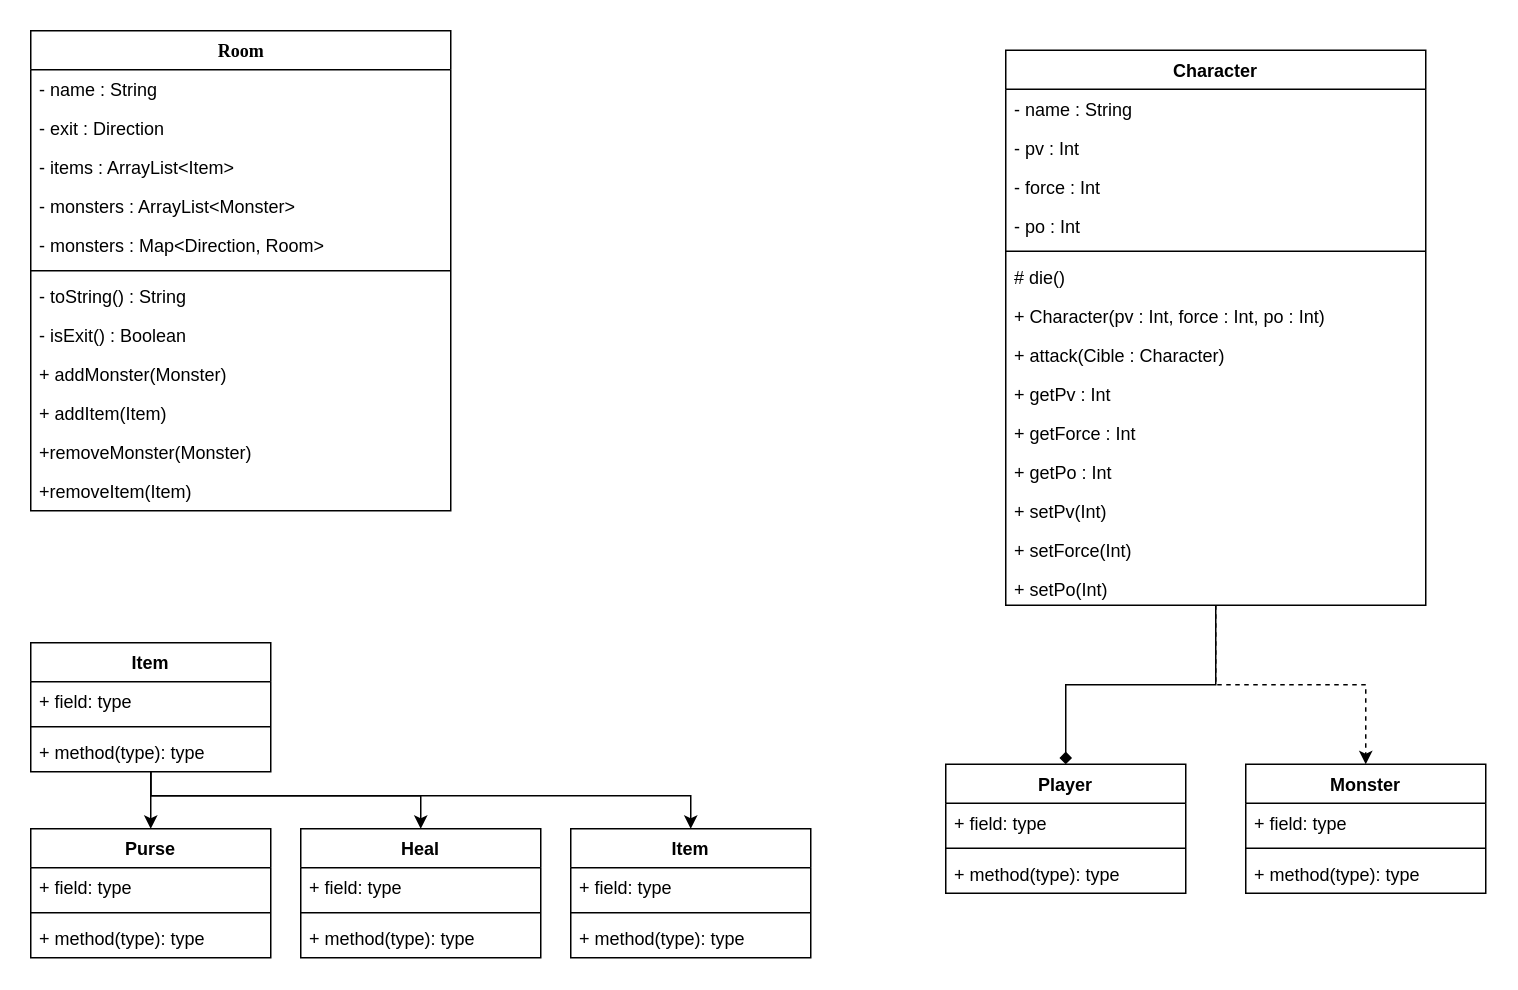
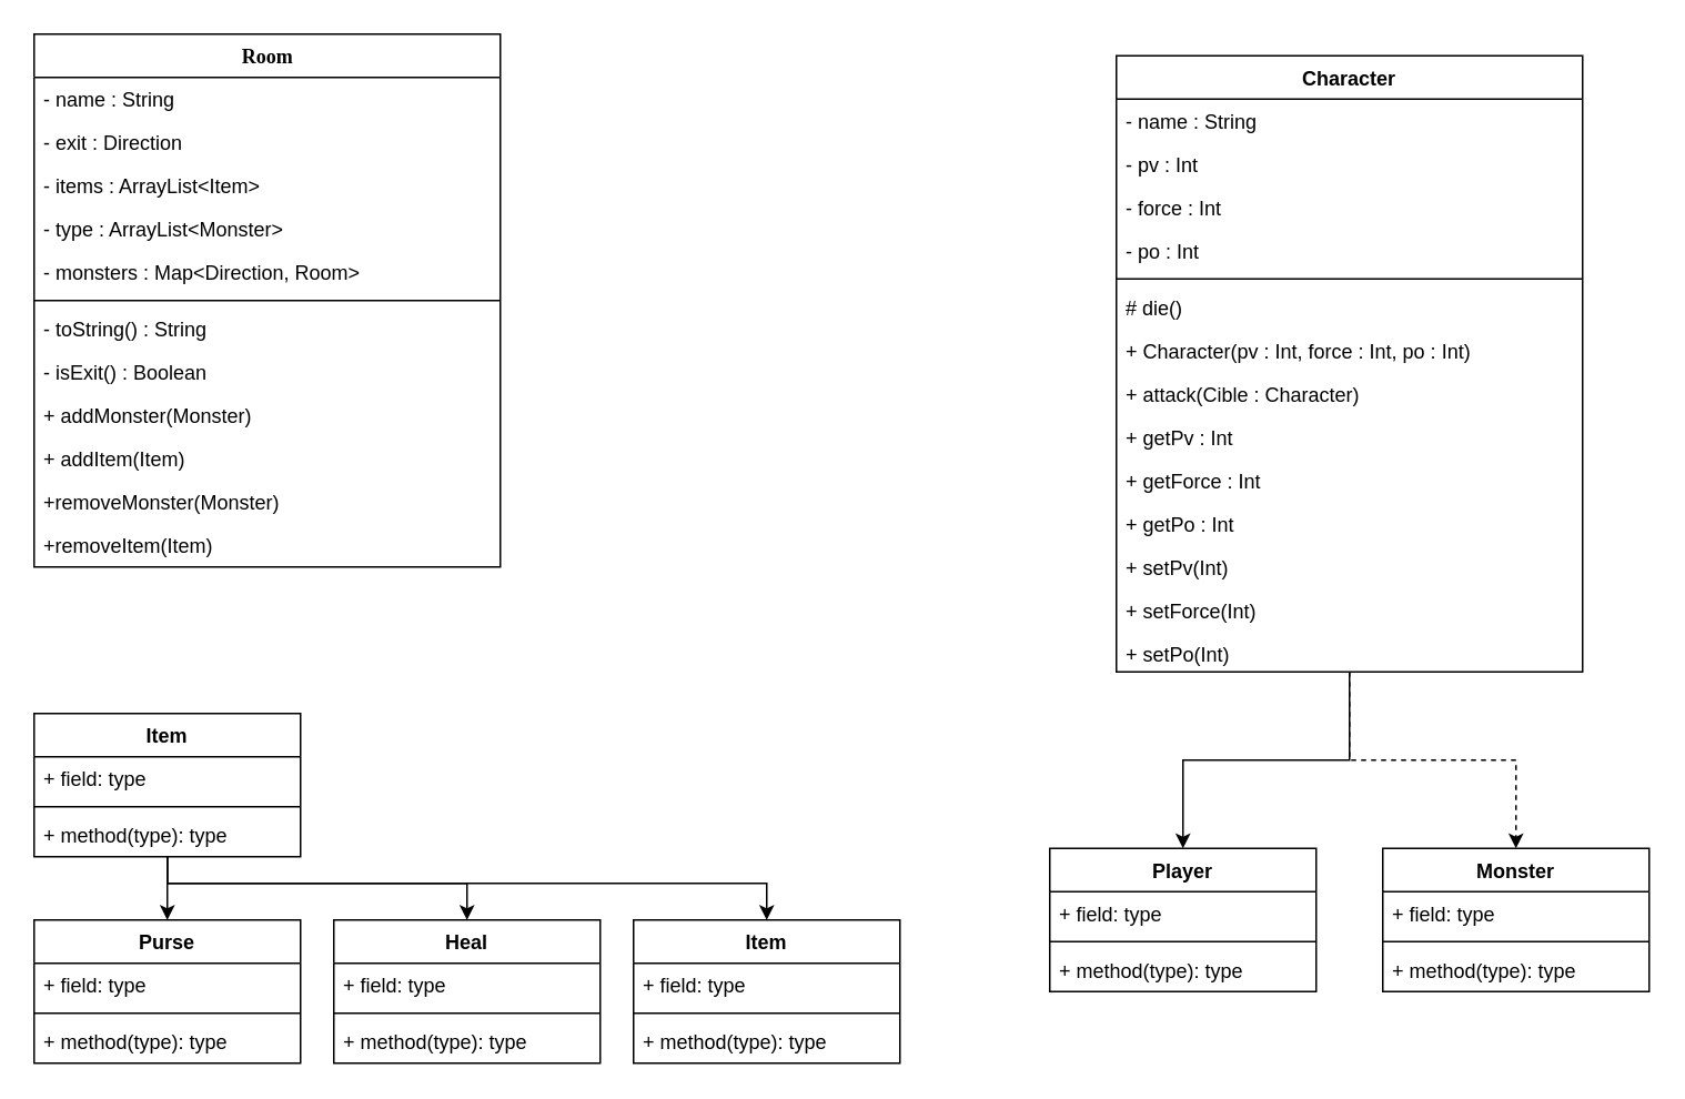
  <mxCell id="0" />
  <mxCell id="1" parent="0" />
  <mxCell id="2" value="Room" style="swimlane;html=1;fontStyle=1;align=center;verticalAlign=top;childLayout=stackLayout;horizontal=1;startSize=26;horizontalStack=0;resizeParent=1;resizeLast=0;collapsible=1;marginBottom=0;swimlaneFillColor=#ffffff;rounded=0;shadow=0;comic=0;labelBackgroundColor=none;strokeColor=#000000;strokeWidth=1;fillColor=none;fontFamily=Verdana;fontSize=12;fontColor=#000000;" parent="1" vertex="1"><mxGeometry x="20" y="20" width="280" height="320" as="geometry" /></mxCell>
  <mxCell id="3" value="- name : String" style="text;html=1;strokeColor=none;fillColor=none;align=left;verticalAlign=top;spacingLeft=4;spacingRight=4;whiteSpace=wrap;overflow=hidden;rotatable=0;points=[[0,0.5],[1,0.5]];portConstraint=eastwest;" parent="2" vertex="1"><mxGeometry y="26" width="280" height="26" as="geometry" /></mxCell>
  <mxCell id="4" value="- exit : Direction" style="text;html=1;strokeColor=none;fillColor=none;align=left;verticalAlign=top;spacingLeft=4;spacingRight=4;whiteSpace=wrap;overflow=hidden;rotatable=0;points=[[0,0.5],[1,0.5]];portConstraint=eastwest;" parent="2" vertex="1"><mxGeometry y="52" width="280" height="26" as="geometry" /></mxCell>
  <mxCell id="5" value="- items : ArrayList&amp;lt;Item&amp;gt;" style="text;html=1;strokeColor=none;fillColor=none;align=left;verticalAlign=top;spacingLeft=4;spacingRight=4;whiteSpace=wrap;overflow=hidden;rotatable=0;points=[[0,0.5],[1,0.5]];portConstraint=eastwest;" parent="2" vertex="1"><mxGeometry y="78" width="280" height="26" as="geometry" /></mxCell>
- <mxCell id="6" value="- monsters : ArrayList&amp;lt;Monster&amp;gt;" style="text;html=1;strokeColor=none;fillColor=none;align=left;verticalAlign=top;spacingLeft=4;spacingRight=4;whiteSpace=wrap;overflow=hidden;rotatable=0;points=[[0,0.5],[1,0.5]];portConstraint=eastwest;" parent="2" vertex="1"><mxGeometry y="104" width="280" height="26" as="geometry" /></mxCell>
+ <mxCell id="6" value="- type : ArrayList&amp;lt;Monster&amp;gt;" style="text;html=1;strokeColor=none;fillColor=none;align=left;verticalAlign=top;spacingLeft=4;spacingRight=4;whiteSpace=wrap;overflow=hidden;rotatable=0;points=[[0,0.5],[1,0.5]];portConstraint=eastwest;" parent="2" vertex="1"><mxGeometry y="104" width="280" height="26" as="geometry" /></mxCell>
  <mxCell id="7" value="- monsters : Map&amp;lt;Direction, Room&amp;gt;" style="text;html=1;strokeColor=none;fillColor=none;align=left;verticalAlign=top;spacingLeft=4;spacingRight=4;whiteSpace=wrap;overflow=hidden;rotatable=0;points=[[0,0.5],[1,0.5]];portConstraint=eastwest;" parent="2" vertex="1"><mxGeometry y="130" width="280" height="26" as="geometry" /></mxCell>
  <mxCell id="8" value="" style="line;html=1;strokeWidth=1;fillColor=none;align=left;verticalAlign=middle;spacingTop=-1;spacingLeft=3;spacingRight=3;rotatable=0;labelPosition=right;points=[];portConstraint=eastwest;" parent="2" vertex="1"><mxGeometry y="156" width="280" height="8" as="geometry" /></mxCell>
  <mxCell id="9" value="- toString() : String" style="text;html=1;strokeColor=none;fillColor=none;align=left;verticalAlign=top;spacingLeft=4;spacingRight=4;whiteSpace=wrap;overflow=hidden;rotatable=0;points=[[0,0.5],[1,0.5]];portConstraint=eastwest;" parent="2" vertex="1"><mxGeometry y="164" width="280" height="26" as="geometry" /></mxCell>
  <mxCell id="10" value="- isExit() : Boolean" style="text;html=1;strokeColor=none;fillColor=none;align=left;verticalAlign=top;spacingLeft=4;spacingRight=4;whiteSpace=wrap;overflow=hidden;rotatable=0;points=[[0,0.5],[1,0.5]];portConstraint=eastwest;" parent="2" vertex="1"><mxGeometry y="190" width="280" height="26" as="geometry" /></mxCell>
  <mxCell id="11" value="+ addMonster(Monster)" style="text;html=1;strokeColor=none;fillColor=none;align=left;verticalAlign=top;spacingLeft=4;spacingRight=4;whiteSpace=wrap;overflow=hidden;rotatable=0;points=[[0,0.5],[1,0.5]];portConstraint=eastwest;" parent="2" vertex="1"><mxGeometry y="216" width="280" height="26" as="geometry" /></mxCell>
  <mxCell id="12" value="&lt;div&gt;+ addItem(Item)&lt;/div&gt;" style="text;html=1;strokeColor=none;fillColor=none;align=left;verticalAlign=top;spacingLeft=4;spacingRight=4;whiteSpace=wrap;overflow=hidden;rotatable=0;points=[[0,0.5],[1,0.5]];portConstraint=eastwest;" vertex="1" parent="2"><mxGeometry y="242" width="280" height="26" as="geometry" /></mxCell>
  <mxCell id="13" value="+removeMonster(Monster)" style="text;html=1;strokeColor=none;fillColor=none;align=left;verticalAlign=top;spacingLeft=4;spacingRight=4;whiteSpace=wrap;overflow=hidden;rotatable=0;points=[[0,0.5],[1,0.5]];portConstraint=eastwest;" vertex="1" parent="2"><mxGeometry y="268" width="280" height="26" as="geometry" /></mxCell>
  <mxCell id="14" value="+removeItem(Item)" style="text;html=1;strokeColor=none;fillColor=none;align=left;verticalAlign=top;spacingLeft=4;spacingRight=4;whiteSpace=wrap;overflow=hidden;rotatable=0;points=[[0,0.5],[1,0.5]];portConstraint=eastwest;" vertex="1" parent="2"><mxGeometry y="294" width="280" height="26" as="geometry" /></mxCell>
- <mxCell id="15" style="edgeStyle=orthogonalEdgeStyle;rounded=0;orthogonalLoop=1;jettySize=auto;html=1;entryX=0.5;entryY=0;entryDx=0;entryDy=0;endArrow=diamond;" edge="1" parent="1" source="17" target="32"><mxGeometry relative="1" as="geometry" /></mxCell>
+ <mxCell id="15" style="edgeStyle=orthogonalEdgeStyle;rounded=0;orthogonalLoop=1;jettySize=auto;html=1;entryX=0.5;entryY=0;entryDx=0;entryDy=0;" edge="1" parent="1" source="17" target="32"><mxGeometry relative="1" as="geometry" /></mxCell>
  <mxCell id="16" style="edgeStyle=orthogonalEdgeStyle;rounded=0;orthogonalLoop=1;jettySize=auto;html=1;entryX=0.5;entryY=0;entryDx=0;entryDy=0;dashed=1;" edge="1" parent="1" source="17" target="36"><mxGeometry relative="1" as="geometry" /></mxCell>
  <mxCell id="17" value="Character" style="swimlane;fontStyle=1;align=center;verticalAlign=top;childLayout=stackLayout;horizontal=1;startSize=26;horizontalStack=0;resizeParent=1;resizeParentMax=0;resizeLast=0;collapsible=1;marginBottom=0;" vertex="1" parent="1"><mxGeometry x="670" y="33" width="280" height="370" as="geometry" /></mxCell>
  <mxCell id="18" value="- name : String" style="text;html=1;strokeColor=none;fillColor=none;align=left;verticalAlign=top;spacingLeft=4;spacingRight=4;whiteSpace=wrap;overflow=hidden;rotatable=0;points=[[0,0.5],[1,0.5]];portConstraint=eastwest;" vertex="1" parent="17"><mxGeometry y="26" width="280" height="26" as="geometry" /></mxCell>
  <mxCell id="19" value="- pv : Int" style="text;strokeColor=none;fillColor=none;align=left;verticalAlign=top;spacingLeft=4;spacingRight=4;overflow=hidden;rotatable=0;points=[[0,0.5],[1,0.5]];portConstraint=eastwest;" vertex="1" parent="17"><mxGeometry y="52" width="280" height="26" as="geometry" /></mxCell>
  <mxCell id="20" value="- force : Int" style="text;strokeColor=none;fillColor=none;align=left;verticalAlign=top;spacingLeft=4;spacingRight=4;overflow=hidden;rotatable=0;points=[[0,0.5],[1,0.5]];portConstraint=eastwest;" vertex="1" parent="17"><mxGeometry y="78" width="280" height="26" as="geometry" /></mxCell>
  <mxCell id="21" value="- po : Int" style="text;strokeColor=none;fillColor=none;align=left;verticalAlign=top;spacingLeft=4;spacingRight=4;overflow=hidden;rotatable=0;points=[[0,0.5],[1,0.5]];portConstraint=eastwest;" vertex="1" parent="17"><mxGeometry y="104" width="280" height="26" as="geometry" /></mxCell>
  <mxCell id="22" value="" style="line;strokeWidth=1;fillColor=none;align=left;verticalAlign=middle;spacingTop=-1;spacingLeft=3;spacingRight=3;rotatable=0;labelPosition=right;points=[];portConstraint=eastwest;" vertex="1" parent="17"><mxGeometry y="130" width="280" height="8" as="geometry" /></mxCell>
  <mxCell id="23" value="# die()" style="text;strokeColor=none;fillColor=none;align=left;verticalAlign=top;spacingLeft=4;spacingRight=4;overflow=hidden;rotatable=0;points=[[0,0.5],[1,0.5]];portConstraint=eastwest;" vertex="1" parent="17"><mxGeometry y="138" width="280" height="26" as="geometry" /></mxCell>
  <mxCell id="24" value="+ Character(pv : Int, force : Int, po : Int)" style="text;strokeColor=none;fillColor=none;align=left;verticalAlign=top;spacingLeft=4;spacingRight=4;overflow=hidden;rotatable=0;points=[[0,0.5],[1,0.5]];portConstraint=eastwest;" vertex="1" parent="17"><mxGeometry y="164" width="280" height="26" as="geometry" /></mxCell>
  <mxCell id="25" value="+ attack(Cible : Character)" style="text;strokeColor=none;fillColor=none;align=left;verticalAlign=top;spacingLeft=4;spacingRight=4;overflow=hidden;rotatable=0;points=[[0,0.5],[1,0.5]];portConstraint=eastwest;" vertex="1" parent="17"><mxGeometry y="190" width="280" height="26" as="geometry" /></mxCell>
  <mxCell id="26" value="+ getPv : Int" style="text;strokeColor=none;fillColor=none;align=left;verticalAlign=top;spacingLeft=4;spacingRight=4;overflow=hidden;rotatable=0;points=[[0,0.5],[1,0.5]];portConstraint=eastwest;" vertex="1" parent="17"><mxGeometry y="216" width="280" height="26" as="geometry" /></mxCell>
  <mxCell id="27" value="+ getForce : Int" style="text;strokeColor=none;fillColor=none;align=left;verticalAlign=top;spacingLeft=4;spacingRight=4;overflow=hidden;rotatable=0;points=[[0,0.5],[1,0.5]];portConstraint=eastwest;" vertex="1" parent="17"><mxGeometry y="242" width="280" height="26" as="geometry" /></mxCell>
  <mxCell id="28" value="+ getPo : Int" style="text;strokeColor=none;fillColor=none;align=left;verticalAlign=top;spacingLeft=4;spacingRight=4;overflow=hidden;rotatable=0;points=[[0,0.5],[1,0.5]];portConstraint=eastwest;" vertex="1" parent="17"><mxGeometry y="268" width="280" height="26" as="geometry" /></mxCell>
  <mxCell id="29" value="+ setPv(Int)" style="text;strokeColor=none;fillColor=none;align=left;verticalAlign=top;spacingLeft=4;spacingRight=4;overflow=hidden;rotatable=0;points=[[0,0.5],[1,0.5]];portConstraint=eastwest;" vertex="1" parent="17"><mxGeometry y="294" width="280" height="26" as="geometry" /></mxCell>
  <mxCell id="30" value="+ setForce(Int)" style="text;strokeColor=none;fillColor=none;align=left;verticalAlign=top;spacingLeft=4;spacingRight=4;overflow=hidden;rotatable=0;points=[[0,0.5],[1,0.5]];portConstraint=eastwest;" vertex="1" parent="17"><mxGeometry y="320" width="280" height="26" as="geometry" /></mxCell>
  <mxCell id="31" value="+ setPo(Int)" style="text;strokeColor=none;fillColor=none;align=left;verticalAlign=top;spacingLeft=4;spacingRight=4;overflow=hidden;rotatable=0;points=[[0,0.5],[1,0.5]];portConstraint=eastwest;" vertex="1" parent="17"><mxGeometry y="346" width="280" height="24" as="geometry" /></mxCell>
  <mxCell id="32" value="Player" style="swimlane;fontStyle=1;align=center;verticalAlign=top;childLayout=stackLayout;horizontal=1;startSize=26;horizontalStack=0;resizeParent=1;resizeParentMax=0;resizeLast=0;collapsible=1;marginBottom=0;" vertex="1" parent="1"><mxGeometry x="630" y="509" width="160" height="86" as="geometry" /></mxCell>
  <mxCell id="33" value="+ field: type" style="text;strokeColor=none;fillColor=none;align=left;verticalAlign=top;spacingLeft=4;spacingRight=4;overflow=hidden;rotatable=0;points=[[0,0.5],[1,0.5]];portConstraint=eastwest;" vertex="1" parent="32"><mxGeometry y="26" width="160" height="26" as="geometry" /></mxCell>
  <mxCell id="34" value="" style="line;strokeWidth=1;fillColor=none;align=left;verticalAlign=middle;spacingTop=-1;spacingLeft=3;spacingRight=3;rotatable=0;labelPosition=right;points=[];portConstraint=eastwest;" vertex="1" parent="32"><mxGeometry y="52" width="160" height="8" as="geometry" /></mxCell>
  <mxCell id="35" value="+ method(type): type" style="text;strokeColor=none;fillColor=none;align=left;verticalAlign=top;spacingLeft=4;spacingRight=4;overflow=hidden;rotatable=0;points=[[0,0.5],[1,0.5]];portConstraint=eastwest;" vertex="1" parent="32"><mxGeometry y="60" width="160" height="26" as="geometry" /></mxCell>
  <mxCell id="36" value="Monster" style="swimlane;fontStyle=1;align=center;verticalAlign=top;childLayout=stackLayout;horizontal=1;startSize=26;horizontalStack=0;resizeParent=1;resizeParentMax=0;resizeLast=0;collapsible=1;marginBottom=0;" vertex="1" parent="1"><mxGeometry x="830" y="509" width="160" height="86" as="geometry" /></mxCell>
  <mxCell id="37" value="+ field: type" style="text;strokeColor=none;fillColor=none;align=left;verticalAlign=top;spacingLeft=4;spacingRight=4;overflow=hidden;rotatable=0;points=[[0,0.5],[1,0.5]];portConstraint=eastwest;" vertex="1" parent="36"><mxGeometry y="26" width="160" height="26" as="geometry" /></mxCell>
  <mxCell id="38" value="" style="line;strokeWidth=1;fillColor=none;align=left;verticalAlign=middle;spacingTop=-1;spacingLeft=3;spacingRight=3;rotatable=0;labelPosition=right;points=[];portConstraint=eastwest;" vertex="1" parent="36"><mxGeometry y="52" width="160" height="8" as="geometry" /></mxCell>
  <mxCell id="39" value="+ method(type): type" style="text;strokeColor=none;fillColor=none;align=left;verticalAlign=top;spacingLeft=4;spacingRight=4;overflow=hidden;rotatable=0;points=[[0,0.5],[1,0.5]];portConstraint=eastwest;" vertex="1" parent="36"><mxGeometry y="60" width="160" height="26" as="geometry" /></mxCell>
  <mxCell id="40" style="edgeStyle=orthogonalEdgeStyle;rounded=0;orthogonalLoop=1;jettySize=auto;html=1;entryX=0.5;entryY=0;entryDx=0;entryDy=0;" edge="1" parent="1" source="43" target="47"><mxGeometry relative="1" as="geometry" /></mxCell>
  <mxCell id="41" style="edgeStyle=orthogonalEdgeStyle;rounded=0;orthogonalLoop=1;jettySize=auto;html=1;" edge="1" parent="1" source="43" target="51"><mxGeometry relative="1" as="geometry"><Array as="points"><mxPoint x="100" y="530" /><mxPoint x="280" y="530" /></Array></mxGeometry></mxCell>
  <mxCell id="42" style="edgeStyle=orthogonalEdgeStyle;rounded=0;orthogonalLoop=1;jettySize=auto;html=1;" edge="1" parent="1" source="43" target="55"><mxGeometry relative="1" as="geometry"><Array as="points"><mxPoint x="100" y="530" /><mxPoint x="460" y="530" /></Array></mxGeometry></mxCell>
  <mxCell id="43" value="Item" style="swimlane;fontStyle=1;align=center;verticalAlign=top;childLayout=stackLayout;horizontal=1;startSize=26;horizontalStack=0;resizeParent=1;resizeParentMax=0;resizeLast=0;collapsible=1;marginBottom=0;" vertex="1" parent="1"><mxGeometry x="20" y="428" width="160" height="86" as="geometry" /></mxCell>
  <mxCell id="44" value="+ field: type" style="text;strokeColor=none;fillColor=none;align=left;verticalAlign=top;spacingLeft=4;spacingRight=4;overflow=hidden;rotatable=0;points=[[0,0.5],[1,0.5]];portConstraint=eastwest;" vertex="1" parent="43"><mxGeometry y="26" width="160" height="26" as="geometry" /></mxCell>
  <mxCell id="45" value="" style="line;strokeWidth=1;fillColor=none;align=left;verticalAlign=middle;spacingTop=-1;spacingLeft=3;spacingRight=3;rotatable=0;labelPosition=right;points=[];portConstraint=eastwest;" vertex="1" parent="43"><mxGeometry y="52" width="160" height="8" as="geometry" /></mxCell>
  <mxCell id="46" value="+ method(type): type" style="text;strokeColor=none;fillColor=none;align=left;verticalAlign=top;spacingLeft=4;spacingRight=4;overflow=hidden;rotatable=0;points=[[0,0.5],[1,0.5]];portConstraint=eastwest;" vertex="1" parent="43"><mxGeometry y="60" width="160" height="26" as="geometry" /></mxCell>
  <mxCell id="47" value="Purse" style="swimlane;fontStyle=1;align=center;verticalAlign=top;childLayout=stackLayout;horizontal=1;startSize=26;horizontalStack=0;resizeParent=1;resizeParentMax=0;resizeLast=0;collapsible=1;marginBottom=0;" vertex="1" parent="1"><mxGeometry x="20" y="552" width="160" height="86" as="geometry" /></mxCell>
  <mxCell id="48" value="+ field: type" style="text;strokeColor=none;fillColor=none;align=left;verticalAlign=top;spacingLeft=4;spacingRight=4;overflow=hidden;rotatable=0;points=[[0,0.5],[1,0.5]];portConstraint=eastwest;" vertex="1" parent="47"><mxGeometry y="26" width="160" height="26" as="geometry" /></mxCell>
  <mxCell id="49" value="" style="line;strokeWidth=1;fillColor=none;align=left;verticalAlign=middle;spacingTop=-1;spacingLeft=3;spacingRight=3;rotatable=0;labelPosition=right;points=[];portConstraint=eastwest;" vertex="1" parent="47"><mxGeometry y="52" width="160" height="8" as="geometry" /></mxCell>
  <mxCell id="50" value="+ method(type): type" style="text;strokeColor=none;fillColor=none;align=left;verticalAlign=top;spacingLeft=4;spacingRight=4;overflow=hidden;rotatable=0;points=[[0,0.5],[1,0.5]];portConstraint=eastwest;" vertex="1" parent="47"><mxGeometry y="60" width="160" height="26" as="geometry" /></mxCell>
  <mxCell id="51" value="Heal" style="swimlane;fontStyle=1;align=center;verticalAlign=top;childLayout=stackLayout;horizontal=1;startSize=26;horizontalStack=0;resizeParent=1;resizeParentMax=0;resizeLast=0;collapsible=1;marginBottom=0;" vertex="1" parent="1"><mxGeometry x="200" y="552" width="160" height="86" as="geometry" /></mxCell>
  <mxCell id="52" value="+ field: type" style="text;strokeColor=none;fillColor=none;align=left;verticalAlign=top;spacingLeft=4;spacingRight=4;overflow=hidden;rotatable=0;points=[[0,0.5],[1,0.5]];portConstraint=eastwest;" vertex="1" parent="51"><mxGeometry y="26" width="160" height="26" as="geometry" /></mxCell>
  <mxCell id="53" value="" style="line;strokeWidth=1;fillColor=none;align=left;verticalAlign=middle;spacingTop=-1;spacingLeft=3;spacingRight=3;rotatable=0;labelPosition=right;points=[];portConstraint=eastwest;" vertex="1" parent="51"><mxGeometry y="52" width="160" height="8" as="geometry" /></mxCell>
  <mxCell id="54" value="+ method(type): type" style="text;strokeColor=none;fillColor=none;align=left;verticalAlign=top;spacingLeft=4;spacingRight=4;overflow=hidden;rotatable=0;points=[[0,0.5],[1,0.5]];portConstraint=eastwest;" vertex="1" parent="51"><mxGeometry y="60" width="160" height="26" as="geometry" /></mxCell>
  <mxCell id="55" value="Item" style="swimlane;fontStyle=1;align=center;verticalAlign=top;childLayout=stackLayout;horizontal=1;startSize=26;horizontalStack=0;resizeParent=1;resizeParentMax=0;resizeLast=0;collapsible=1;marginBottom=0;" vertex="1" parent="1"><mxGeometry x="380" y="552" width="160" height="86" as="geometry" /></mxCell>
  <mxCell id="56" value="+ field: type" style="text;strokeColor=none;fillColor=none;align=left;verticalAlign=top;spacingLeft=4;spacingRight=4;overflow=hidden;rotatable=0;points=[[0,0.5],[1,0.5]];portConstraint=eastwest;" vertex="1" parent="55"><mxGeometry y="26" width="160" height="26" as="geometry" /></mxCell>
  <mxCell id="57" value="" style="line;strokeWidth=1;fillColor=none;align=left;verticalAlign=middle;spacingTop=-1;spacingLeft=3;spacingRight=3;rotatable=0;labelPosition=right;points=[];portConstraint=eastwest;" vertex="1" parent="55"><mxGeometry y="52" width="160" height="8" as="geometry" /></mxCell>
  <mxCell id="58" value="+ method(type): type" style="text;strokeColor=none;fillColor=none;align=left;verticalAlign=top;spacingLeft=4;spacingRight=4;overflow=hidden;rotatable=0;points=[[0,0.5],[1,0.5]];portConstraint=eastwest;" vertex="1" parent="55"><mxGeometry y="60" width="160" height="26" as="geometry" /></mxCell>
